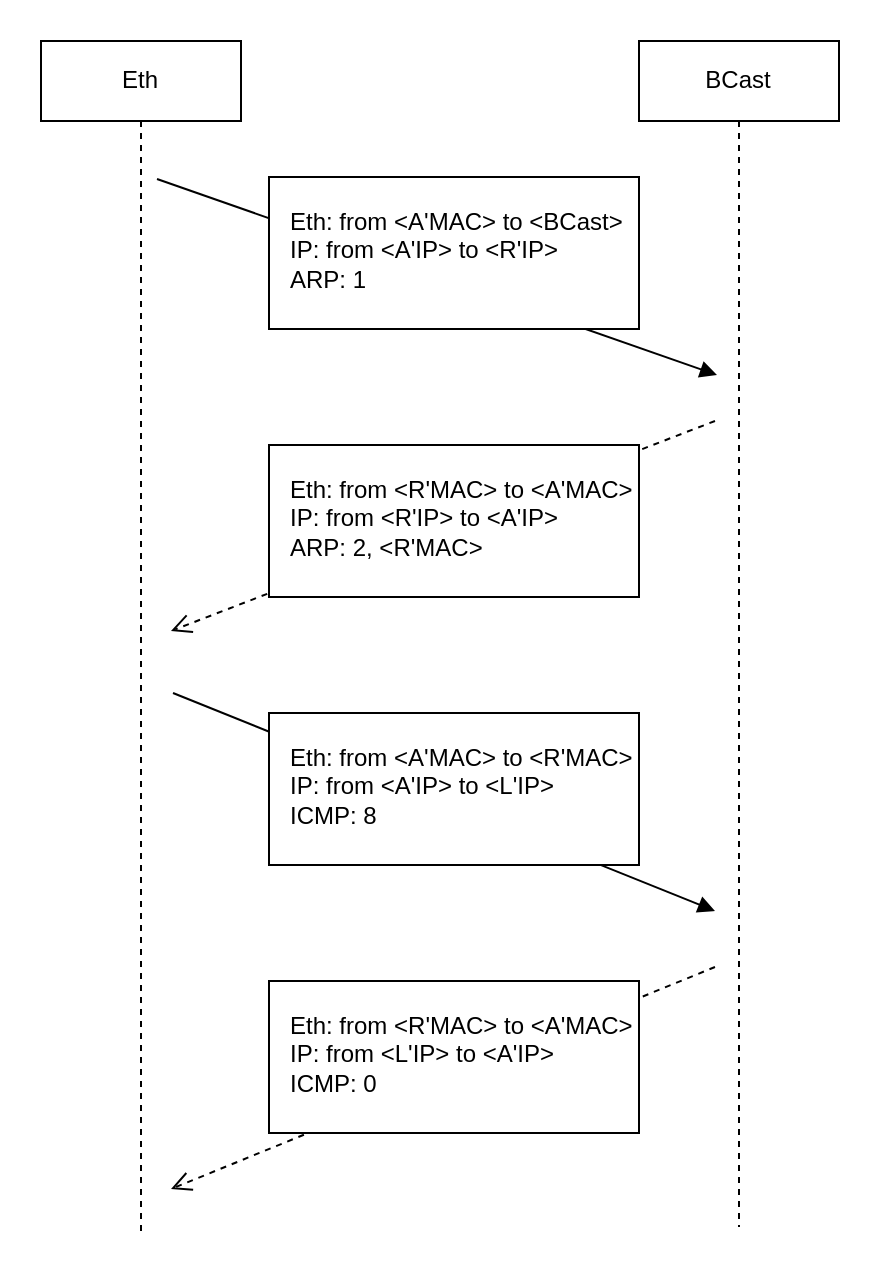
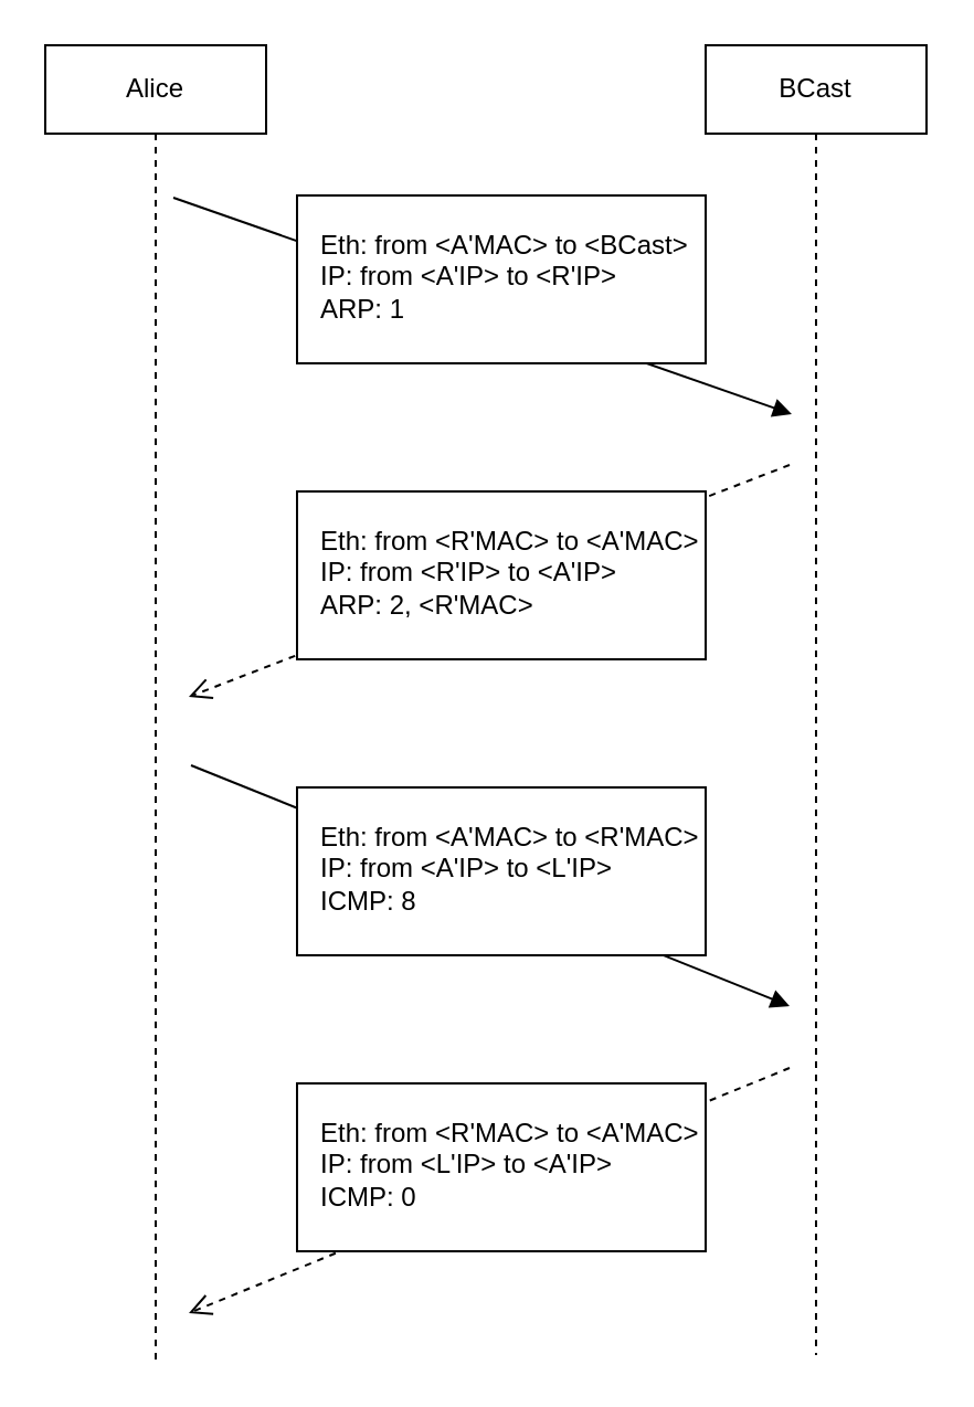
  <mxCell id="0" />
  <mxCell id="1" parent="0" />
- <mxCell id="2" value="Eth" style="shape=umlLifeline;perimeter=lifelinePerimeter;whiteSpace=wrap;html=1;container=1;collapsible=0;recursiveResize=0;outlineConnect=0;" vertex="1" parent="1"><mxGeometry x="20" y="20" width="100" height="595" as="geometry" /></mxCell>
+ <mxCell id="2" value="Alice" style="shape=umlLifeline;perimeter=lifelinePerimeter;whiteSpace=wrap;html=1;container=1;collapsible=0;recursiveResize=0;outlineConnect=0;" vertex="1" parent="1"><mxGeometry x="20" y="20" width="100" height="595" as="geometry" /></mxCell>
  <mxCell id="3" value="BCast&lt;br&gt;" style="shape=umlLifeline;perimeter=lifelinePerimeter;whiteSpace=wrap;html=1;container=1;collapsible=0;recursiveResize=0;outlineConnect=0;" vertex="1" parent="1"><mxGeometry x="319" y="20" width="100" height="593" as="geometry" /></mxCell>
  <mxCell id="4" value="" style="html=1;verticalAlign=bottom;endArrow=block;" edge="1" parent="1"><mxGeometry width="80" relative="1" as="geometry"><mxPoint x="78" y="89" as="sourcePoint" /><mxPoint x="358" y="187" as="targetPoint" /></mxGeometry></mxCell>
  <mxCell id="5" value="Eth: from &amp;lt;A'MAC&amp;gt; to &amp;lt;BCast&amp;gt;&lt;br&gt;IP: from &amp;lt;A'IP&amp;gt; to &amp;lt;R'IP&amp;gt;&lt;br&gt;ARP: 1&lt;br&gt;" style="html=1;align=left;verticalAlign=top;spacing=11;" vertex="1" parent="1"><mxGeometry x="134" y="88" width="185" height="76" as="geometry" /></mxCell>
  <mxCell id="6" value="&lt;br&gt;&lt;br&gt;" style="html=1;verticalAlign=bottom;endArrow=open;dashed=1;endSize=8;" edge="1" parent="1"><mxGeometry relative="1" as="geometry"><mxPoint x="357" y="210" as="sourcePoint" /><mxPoint x="85" y="315" as="targetPoint" /></mxGeometry></mxCell>
  <mxCell id="7" value="Eth: from &amp;lt;R'MAC&amp;gt; to &amp;lt;A'MAC&amp;gt;&lt;br&gt;IP: from &amp;lt;R'IP&amp;gt; to &amp;lt;A'IP&amp;gt;&lt;br&gt;ARP: 2, &amp;lt;R'MAC&amp;gt;&lt;br&gt;" style="html=1;align=left;verticalAlign=top;spacing=11;shadow=0;" vertex="1" parent="1"><mxGeometry x="134" y="222" width="185" height="76" as="geometry" /></mxCell>
  <mxCell id="8" value="" style="html=1;verticalAlign=bottom;endArrow=block;" edge="1" parent="1"><mxGeometry width="80" relative="1" as="geometry"><mxPoint x="86" y="346" as="sourcePoint" /><mxPoint x="357" y="455" as="targetPoint" /></mxGeometry></mxCell>
  <mxCell id="9" value="Eth: from &amp;lt;A'MAC&amp;gt; to &amp;lt;R'MAC&amp;gt;&lt;br&gt;IP: from &amp;lt;A'IP&amp;gt; to &amp;lt;L'IP&amp;gt;&lt;br&gt;ICMP: 8&lt;br&gt;" style="html=1;align=left;verticalAlign=top;spacing=11;shadow=0;" vertex="1" parent="1"><mxGeometry x="134" y="356" width="185" height="76" as="geometry" /></mxCell>
  <mxCell id="10" value="" style="html=1;verticalAlign=bottom;endArrow=open;dashed=1;endSize=8;" edge="1" parent="1"><mxGeometry relative="1" as="geometry"><mxPoint x="357" y="483" as="sourcePoint" /><mxPoint x="85" y="594" as="targetPoint" /></mxGeometry></mxCell>
  <mxCell id="11" value="Eth: from &amp;lt;R'MAC&amp;gt; to &amp;lt;A'MAC&amp;gt;&lt;br&gt;IP: from &amp;lt;L'IP&amp;gt; to &amp;lt;A'IP&amp;gt;&lt;br&gt;ICMP: 0&lt;br&gt;" style="html=1;align=left;verticalAlign=top;spacing=11;shadow=0;" vertex="1" parent="1"><mxGeometry x="134" y="490" width="185" height="76" as="geometry" /></mxCell>
